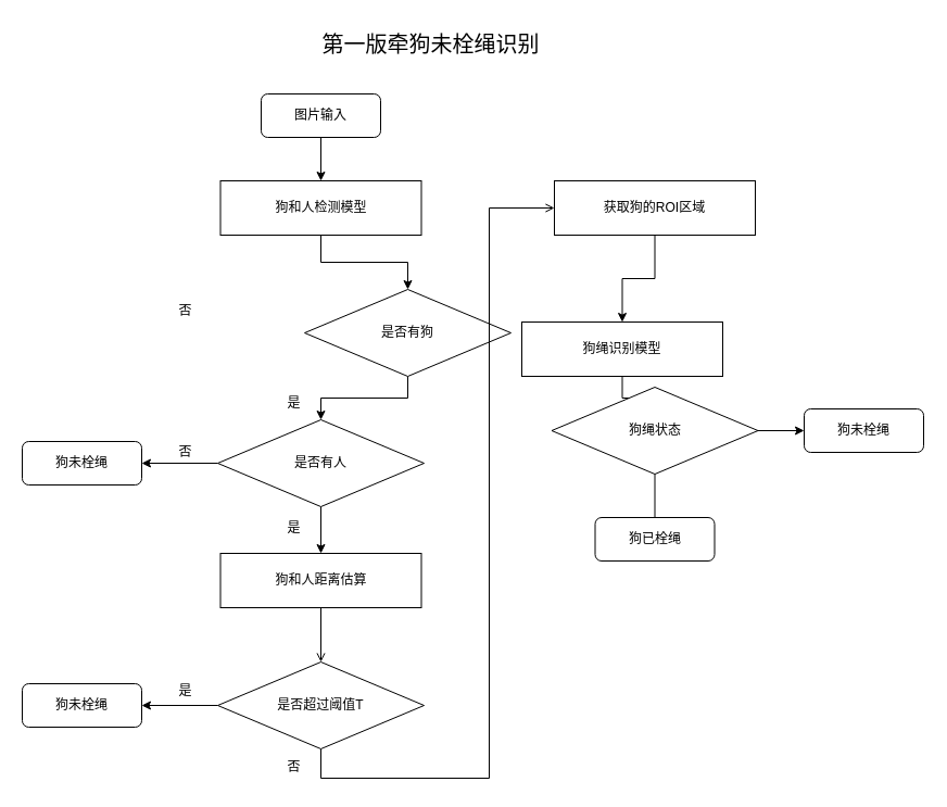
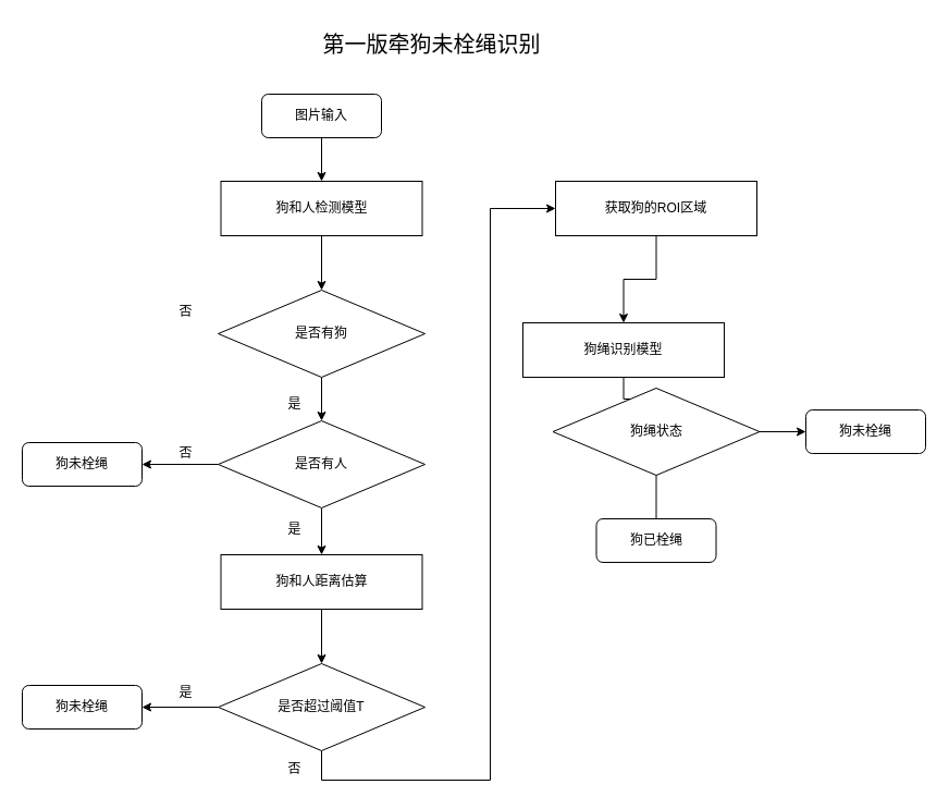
  <mxCell id="0" />
  <mxCell id="1" parent="0" />
  <mxCell id="2" value="" style="edgeStyle=orthogonalEdgeStyle;rounded=0;orthogonalLoop=1;jettySize=auto;html=1;" edge="1" parent="1" source="3" target="5"><mxGeometry relative="1" as="geometry" /></mxCell>
  <mxCell id="3" value="图片输入" style="rounded=1;whiteSpace=wrap;html=1;" vertex="1" parent="1"><mxGeometry x="240" y="86" width="110" height="40" as="geometry" /></mxCell>
  <mxCell id="4" value="" style="edgeStyle=orthogonalEdgeStyle;rounded=0;orthogonalLoop=1;jettySize=auto;html=1;" edge="1" parent="1" source="5" target="7"><mxGeometry relative="1" as="geometry" /></mxCell>
  <mxCell id="5" value="狗和人检测模型" style="rounded=0;whiteSpace=wrap;html=1;" vertex="1" parent="1"><mxGeometry x="202.5" y="166" width="185" height="50" as="geometry" /></mxCell>
  <mxCell id="6" value="" style="edgeStyle=orthogonalEdgeStyle;rounded=0;orthogonalLoop=1;jettySize=auto;html=1;" edge="1" parent="1" source="7" target="11"><mxGeometry relative="1" as="geometry" /></mxCell>
- <mxCell id="7" value="是否有狗" style="rhombus;whiteSpace=wrap;html=1;" vertex="1" parent="1"><mxGeometry x="280" y="266" width="190" height="80" as="geometry" /></mxCell>
+ <mxCell id="7" value="是否有狗" style="rhombus;whiteSpace=wrap;html=1;" vertex="1" parent="1"><mxGeometry x="200" y="266" width="190" height="80" as="geometry" /></mxCell>
  <mxCell id="8" value="否" style="text;html=1;align=center;verticalAlign=middle;resizable=0;points=[];autosize=1;strokeColor=none;fillColor=none;" vertex="1" parent="1"><mxGeometry x="150" y="271" width="40" height="30" as="geometry" /></mxCell>
  <mxCell id="9" value="" style="edgeStyle=orthogonalEdgeStyle;rounded=0;orthogonalLoop=1;jettySize=auto;html=1;" edge="1" parent="1" source="11" target="12"><mxGeometry relative="1" as="geometry" /></mxCell>
  <mxCell id="10" value="" style="edgeStyle=orthogonalEdgeStyle;rounded=0;orthogonalLoop=1;jettySize=auto;html=1;" edge="1" parent="1" source="11" target="16"><mxGeometry relative="1" as="geometry" /></mxCell>
  <mxCell id="11" value="是否有人" style="rhombus;whiteSpace=wrap;html=1;" vertex="1" parent="1"><mxGeometry x="200" y="386" width="190" height="80" as="geometry" /></mxCell>
  <mxCell id="12" value="狗未栓绳" style="rounded=1;whiteSpace=wrap;html=1;" vertex="1" parent="1"><mxGeometry x="20" y="406" width="110" height="40" as="geometry" /></mxCell>
  <mxCell id="13" value="否" style="text;html=1;align=center;verticalAlign=middle;resizable=0;points=[];autosize=1;strokeColor=none;fillColor=none;" vertex="1" parent="1"><mxGeometry x="150" y="401" width="40" height="30" as="geometry" /></mxCell>
  <mxCell id="14" value="是" style="text;html=1;align=center;verticalAlign=middle;resizable=0;points=[];autosize=1;strokeColor=none;fillColor=none;" vertex="1" parent="1"><mxGeometry x="250" y="356" width="40" height="30" as="geometry" /></mxCell>
- <mxCell id="15" value="" style="edgeStyle=orthogonalEdgeStyle;rounded=0;orthogonalLoop=1;jettySize=auto;html=1;endArrow=open;" edge="1" parent="1" source="16" target="20"><mxGeometry relative="1" as="geometry" /></mxCell>
+ <mxCell id="15" value="" style="edgeStyle=orthogonalEdgeStyle;rounded=0;orthogonalLoop=1;jettySize=auto;html=1;" edge="1" parent="1" source="16" target="20"><mxGeometry relative="1" as="geometry" /></mxCell>
  <mxCell id="16" value="狗和人距离估算" style="rounded=0;whiteSpace=wrap;html=1;" vertex="1" parent="1"><mxGeometry x="202.5" y="509" width="185" height="50" as="geometry" /></mxCell>
  <mxCell id="17" value="是" style="text;html=1;align=center;verticalAlign=middle;resizable=0;points=[];autosize=1;strokeColor=none;fillColor=none;" vertex="1" parent="1"><mxGeometry x="250" y="471" width="40" height="30" as="geometry" /></mxCell>
  <mxCell id="18" value="" style="edgeStyle=orthogonalEdgeStyle;rounded=0;orthogonalLoop=1;jettySize=auto;html=1;" edge="1" parent="1" source="20" target="21"><mxGeometry relative="1" as="geometry" /></mxCell>
- <mxCell id="19" style="edgeStyle=orthogonalEdgeStyle;rounded=0;orthogonalLoop=1;jettySize=auto;html=1;entryX=0;entryY=0.5;entryDx=0;entryDy=0;exitX=0.5;exitY=1;exitDx=0;exitDy=0;endArrow=open;" edge="1" parent="1" source="20" target="24"><mxGeometry relative="1" as="geometry"><Array as="points"><mxPoint x="295" y="716" /><mxPoint x="450" y="716" /><mxPoint x="450" y="191" /></Array></mxGeometry></mxCell>
+ <mxCell id="19" style="edgeStyle=orthogonalEdgeStyle;rounded=0;orthogonalLoop=1;jettySize=auto;html=1;entryX=0;entryY=0.5;entryDx=0;entryDy=0;exitX=0.5;exitY=1;exitDx=0;exitDy=0;" edge="1" parent="1" source="20" target="24"><mxGeometry relative="1" as="geometry"><Array as="points"><mxPoint x="295" y="716" /><mxPoint x="450" y="716" /><mxPoint x="450" y="191" /></Array></mxGeometry></mxCell>
  <mxCell id="20" value="是否超过阈值T" style="rhombus;whiteSpace=wrap;html=1;" vertex="1" parent="1"><mxGeometry x="200" y="609" width="190" height="80" as="geometry" /></mxCell>
  <mxCell id="21" value="狗未栓绳" style="rounded=1;whiteSpace=wrap;html=1;" vertex="1" parent="1"><mxGeometry x="20" y="629" width="110" height="40" as="geometry" /></mxCell>
  <mxCell id="22" value="是" style="text;html=1;align=center;verticalAlign=middle;resizable=0;points=[];autosize=1;strokeColor=none;fillColor=none;" vertex="1" parent="1"><mxGeometry x="150" y="621" width="40" height="30" as="geometry" /></mxCell>
  <mxCell id="23" value="" style="edgeStyle=orthogonalEdgeStyle;rounded=0;orthogonalLoop=1;jettySize=auto;html=1;" edge="1" parent="1" source="24" target="27"><mxGeometry relative="1" as="geometry" /></mxCell>
  <mxCell id="24" value="获取狗的ROI区域" style="rounded=0;whiteSpace=wrap;html=1;" vertex="1" parent="1"><mxGeometry x="510" y="166" width="185" height="50" as="geometry" /></mxCell>
  <mxCell id="25" value="否" style="text;html=1;align=center;verticalAlign=middle;resizable=0;points=[];autosize=1;strokeColor=none;fillColor=none;" vertex="1" parent="1"><mxGeometry x="250" y="691" width="40" height="30" as="geometry" /></mxCell>
  <mxCell id="26" value="" style="edgeStyle=orthogonalEdgeStyle;rounded=0;orthogonalLoop=1;jettySize=auto;html=1;" edge="1" parent="1" source="27" target="31"><mxGeometry relative="1" as="geometry" /></mxCell>
  <mxCell id="27" value="狗绳识别模型" style="rounded=0;whiteSpace=wrap;html=1;" vertex="1" parent="1"><mxGeometry x="480" y="296" width="185" height="50" as="geometry" /></mxCell>
  <mxCell id="28" value="狗未栓绳" style="rounded=1;whiteSpace=wrap;html=1;" vertex="1" parent="1"><mxGeometry x="740" y="376" width="110" height="40" as="geometry" /></mxCell>
  <mxCell id="29" value="" style="edgeStyle=orthogonalEdgeStyle;rounded=0;orthogonalLoop=1;jettySize=auto;html=1;" edge="1" parent="1" source="31" target="28"><mxGeometry relative="1" as="geometry" /></mxCell>
  <mxCell id="30" value="" style="edgeStyle=orthogonalEdgeStyle;rounded=0;orthogonalLoop=1;jettySize=auto;html=1;endArrow=none;" edge="1" parent="1" source="31" target="32"><mxGeometry relative="1" as="geometry" /></mxCell>
  <mxCell id="31" value="狗绳状态" style="rhombus;whiteSpace=wrap;html=1;" vertex="1" parent="1"><mxGeometry x="507.5" y="356" width="190" height="80" as="geometry" /></mxCell>
  <mxCell id="32" value="狗已栓绳" style="rounded=1;whiteSpace=wrap;html=1;" vertex="1" parent="1"><mxGeometry x="547.5" y="476" width="110" height="40" as="geometry" /></mxCell>
  <mxCell id="33" value="第一版牵狗未栓绳识别" style="text;html=1;align=center;verticalAlign=middle;resizable=0;points=[];autosize=1;strokeColor=none;fillColor=none;fontSize=20;" vertex="1" parent="1"><mxGeometry x="286" y="20" width="220" height="40" as="geometry" /></mxCell>
